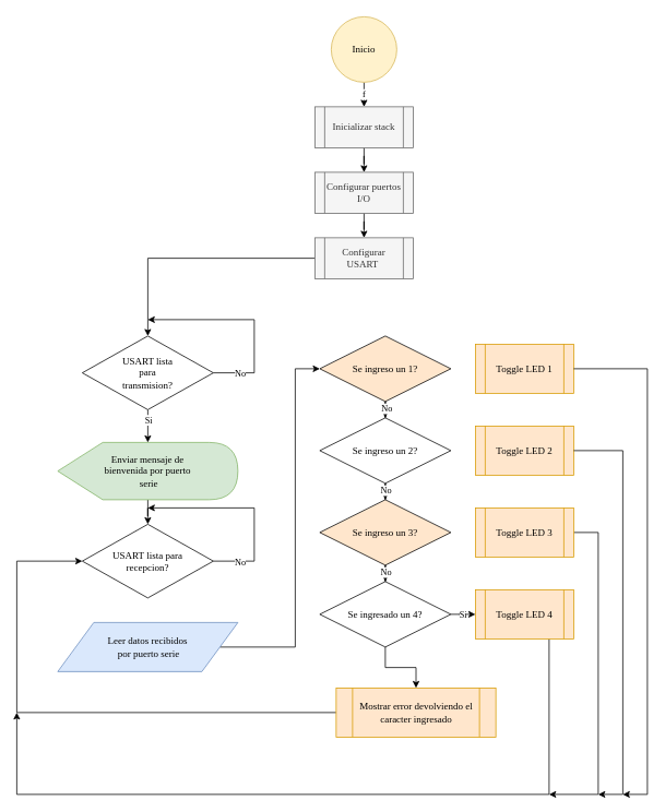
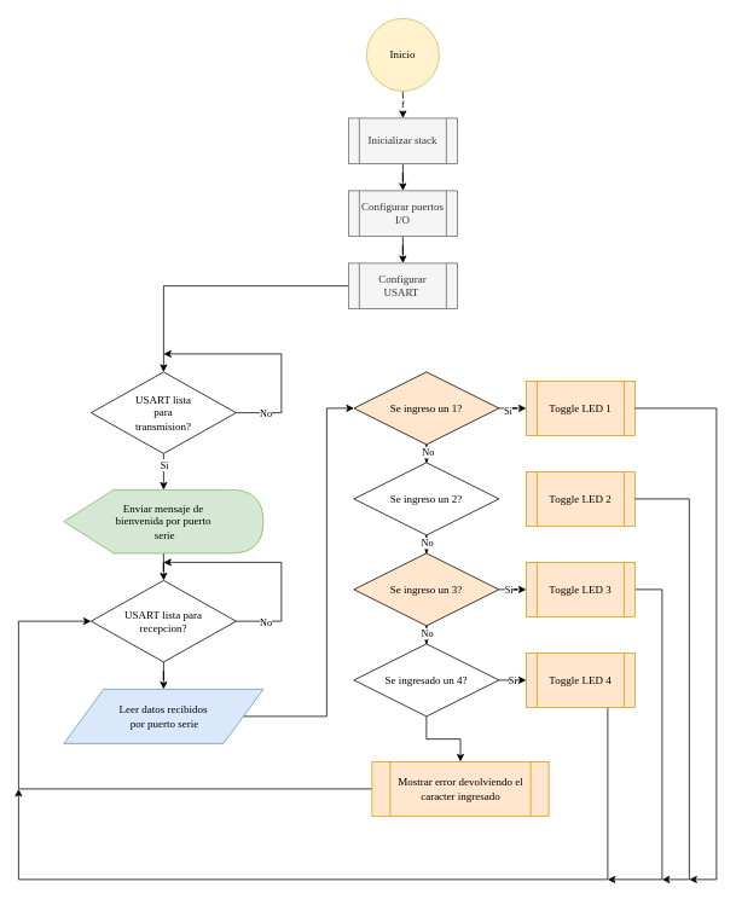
  <mxCell id="0" />
  <mxCell id="1" parent="0" />
  <mxCell id="2" value="f" style="edgeStyle=orthogonalEdgeStyle;rounded=0;orthogonalLoop=1;jettySize=auto;html=1;exitX=0.5;exitY=1;exitDx=0;exitDy=0;entryX=0.5;entryY=0;entryDx=0;entryDy=0;fontStyle=0;fontFamily=Fira Code;" parent="1" source="3" target="5" edge="1"><mxGeometry relative="1" as="geometry" /></mxCell>
  <mxCell id="3" value="Inicio&lt;br&gt;" style="ellipse;whiteSpace=wrap;html=1;aspect=fixed;fillColor=#fff2cc;strokeColor=#d6b656;fontStyle=0;fontFamily=Fira Code;" parent="1" vertex="1"><mxGeometry x="404" y="20" width="80" height="80" as="geometry" /></mxCell>
  <mxCell id="4" style="edgeStyle=orthogonalEdgeStyle;rounded=0;orthogonalLoop=1;jettySize=auto;html=1;exitX=0.5;exitY=1;exitDx=0;exitDy=0;fontStyle=0;fontFamily=Fira Code;" parent="1" source="5" target="7" edge="1"><mxGeometry relative="1" as="geometry"><mxPoint x="444" y="230" as="targetPoint" /></mxGeometry></mxCell>
  <mxCell id="5" value="Inicializar stack" style="shape=process;whiteSpace=wrap;html=1;backgroundOutline=1;fillColor=#f5f5f5;strokeColor=#666666;fontColor=#333333;fontStyle=0;fontFamily=Fira Code;" parent="1" vertex="1"><mxGeometry x="384" y="130" width="120" height="50" as="geometry" /></mxCell>
  <mxCell id="6" style="edgeStyle=orthogonalEdgeStyle;rounded=0;orthogonalLoop=1;jettySize=auto;html=1;exitX=0.5;exitY=1;exitDx=0;exitDy=0;fontStyle=0;fontFamily=Fira Code;" parent="1" source="7" target="9" edge="1"><mxGeometry relative="1" as="geometry"><mxPoint x="444" y="310" as="targetPoint" /></mxGeometry></mxCell>
  <mxCell id="7" value="Configurar puertos I/O" style="shape=process;whiteSpace=wrap;html=1;backgroundOutline=1;fillColor=#f5f5f5;strokeColor=#666666;fontColor=#333333;fontStyle=0;fontFamily=Fira Code;" parent="1" vertex="1"><mxGeometry x="384" y="210" width="120" height="50" as="geometry" /></mxCell>
  <mxCell id="8" value="" style="edgeStyle=orthogonalEdgeStyle;rounded=0;orthogonalLoop=1;jettySize=auto;html=1;fontFamily=Fira Code;" edge="1" parent="1" source="9" target="18"><mxGeometry relative="1" as="geometry" /></mxCell>
  <mxCell id="9" value="Configurar USART&amp;nbsp;" style="shape=process;whiteSpace=wrap;html=1;backgroundOutline=1;fillColor=#f5f5f5;strokeColor=#666666;fontColor=#333333;fontStyle=0;fontFamily=Fira Code;" parent="1" vertex="1"><mxGeometry x="384" y="290" width="120" height="50" as="geometry" /></mxCell>
  <mxCell id="10" value="" style="edgeStyle=orthogonalEdgeStyle;rounded=0;orthogonalLoop=1;jettySize=auto;html=1;fontFamily=Fira Code;" edge="1" parent="1" source="11" target="20"><mxGeometry relative="1" as="geometry" /></mxCell>
  <mxCell id="11" value="Enviar mensaje de &lt;br&gt;bienvenida por puerto&lt;br&gt;&amp;nbsp;serie" style="shape=display;whiteSpace=wrap;html=1;fillColor=#d5e8d4;strokeColor=#82b366;fontFamily=Fira Code;" vertex="1" parent="1"><mxGeometry x="70" y="540" width="220" height="70" as="geometry" /></mxCell>
  <mxCell id="12" value="" style="edgeStyle=orthogonalEdgeStyle;rounded=0;orthogonalLoop=1;jettySize=auto;html=1;fontFamily=Fira Code;" edge="1" parent="1" source="13" target="27"><mxGeometry relative="1" as="geometry"><Array as="points"><mxPoint x="360" y="790" /><mxPoint x="360" y="450" /></Array></mxGeometry></mxCell>
  <mxCell id="13" value="Leer datos recibidos&lt;br&gt;&amp;nbsp;por puerto serie" style="shape=parallelogram;perimeter=parallelogramPerimeter;whiteSpace=wrap;html=1;fillColor=#dae8fc;strokeColor=#6c8ebf;fontFamily=Fira Code;" vertex="1" parent="1"><mxGeometry x="70" y="760" width="220" height="60" as="geometry" /></mxCell>
  <mxCell id="14" value="" style="edgeStyle=orthogonalEdgeStyle;rounded=0;orthogonalLoop=1;jettySize=auto;html=1;fontFamily=Fira Code;" edge="1" parent="1" source="18" target="11"><mxGeometry relative="1" as="geometry" /></mxCell>
  <mxCell id="15" value="Si&lt;br&gt;" style="edgeLabel;html=1;align=center;verticalAlign=middle;resizable=0;points=[];fontFamily=Fira Code;" vertex="1" connectable="0" parent="14"><mxGeometry x="-0.415" relative="1" as="geometry"><mxPoint as="offset" /></mxGeometry></mxCell>
  <mxCell id="16" style="edgeStyle=orthogonalEdgeStyle;rounded=0;orthogonalLoop=1;jettySize=auto;html=1;exitX=1;exitY=0.5;exitDx=0;exitDy=0;fontFamily=Fira Code;" edge="1" parent="1" source="18"><mxGeometry relative="1" as="geometry"><mxPoint x="180" y="390" as="targetPoint" /><Array as="points"><mxPoint x="310" y="455" /><mxPoint x="310" y="390" /></Array></mxGeometry></mxCell>
  <mxCell id="17" value="No&lt;br&gt;" style="edgeLabel;html=1;align=center;verticalAlign=middle;resizable=0;points=[];fontFamily=Fira Code;" vertex="1" connectable="0" parent="16"><mxGeometry x="-0.742" relative="1" as="geometry"><mxPoint as="offset" /></mxGeometry></mxCell>
  <mxCell id="18" value="USART lista &lt;br&gt;para &lt;br&gt;transmision?" style="rhombus;whiteSpace=wrap;html=1;fontFamily=Fira Code;" vertex="1" parent="1"><mxGeometry x="100" y="410" width="160" height="90" as="geometry" /></mxCell>
+ <mxCell id="19" value="" style="edgeStyle=orthogonalEdgeStyle;rounded=0;orthogonalLoop=1;jettySize=auto;html=1;fontFamily=Fira Code;" edge="1" parent="1" source="20" target="13"><mxGeometry relative="1" as="geometry" /></mxCell>
  <mxCell id="20" value="USART lista para &lt;br&gt;recepcion?" style="rhombus;whiteSpace=wrap;html=1;fontFamily=Fira Code;" vertex="1" parent="1"><mxGeometry x="100" y="640" width="160" height="90" as="geometry" /></mxCell>
  <mxCell id="21" style="edgeStyle=orthogonalEdgeStyle;rounded=0;orthogonalLoop=1;jettySize=auto;html=1;exitX=1;exitY=0.5;exitDx=0;exitDy=0;fontFamily=Fira Code;" edge="1" parent="1" source="20"><mxGeometry relative="1" as="geometry"><mxPoint x="180" y="620" as="targetPoint" /><mxPoint x="270" y="685" as="sourcePoint" /><Array as="points"><mxPoint x="310" y="685" /><mxPoint x="310" y="620" /></Array></mxGeometry></mxCell>
  <mxCell id="22" value="No&lt;br&gt;" style="edgeLabel;html=1;align=center;verticalAlign=middle;resizable=0;points=[];fontFamily=Fira Code;" vertex="1" connectable="0" parent="21"><mxGeometry x="-0.742" relative="1" as="geometry"><mxPoint as="offset" /></mxGeometry></mxCell>
+ <mxCell id="23" value="" style="edgeStyle=orthogonalEdgeStyle;rounded=0;orthogonalLoop=1;jettySize=auto;html=1;fontFamily=Fira Code;" edge="1" parent="1" source="27" target="28"><mxGeometry relative="1" as="geometry" /></mxCell>
+ <mxCell id="24" value="Si&lt;br&gt;" style="edgeLabel;html=1;align=center;verticalAlign=middle;resizable=0;points=[];fontFamily=Fira Code;" vertex="1" connectable="0" parent="23"><mxGeometry x="0.2" y="2" relative="1" as="geometry"><mxPoint x="-1" y="4" as="offset" /></mxGeometry></mxCell>
  <mxCell id="25" value="" style="edgeStyle=orthogonalEdgeStyle;rounded=0;orthogonalLoop=1;jettySize=auto;html=1;fontFamily=Fira Code;" edge="1" parent="1" source="27" target="31"><mxGeometry relative="1" as="geometry" /></mxCell>
  <mxCell id="26" value="No" style="edgeLabel;html=1;align=center;verticalAlign=middle;resizable=0;points=[];fontFamily=Fira Code;" vertex="1" connectable="0" parent="25"><mxGeometry x="0.589" y="1" relative="1" as="geometry"><mxPoint as="offset" /></mxGeometry></mxCell>
  <mxCell id="27" value="Se ingreso un 1?" style="rhombus;whiteSpace=wrap;html=1;fontFamily=Fira Code;fillColor=#ffe6cc;" vertex="1" parent="1"><mxGeometry x="390" y="410" width="160" height="80" as="geometry" /></mxCell>
  <mxCell id="28" value="Toggle LED 1" style="shape=process;whiteSpace=wrap;html=1;backgroundOutline=1;fillColor=#ffe6cc;strokeColor=#d79b00;fontFamily=Fira Code;" vertex="1" parent="1"><mxGeometry x="580" y="420" width="120" height="60" as="geometry" /></mxCell>
  <mxCell id="29" value="" style="edgeStyle=orthogonalEdgeStyle;rounded=0;orthogonalLoop=1;jettySize=auto;html=1;fontFamily=Fira Code;" edge="1" parent="1" source="31" target="37"><mxGeometry relative="1" as="geometry" /></mxCell>
  <mxCell id="30" value="No" style="edgeLabel;html=1;align=center;verticalAlign=middle;resizable=0;points=[];fontFamily=Fira Code;" vertex="1" connectable="0" parent="29"><mxGeometry x="0.589" relative="1" as="geometry"><mxPoint as="offset" /></mxGeometry></mxCell>
  <mxCell id="31" value="Se ingreso un 2?" style="rhombus;whiteSpace=wrap;html=1;fontFamily=Fira Code;" vertex="1" parent="1"><mxGeometry x="390" y="510" width="160" height="80" as="geometry" /></mxCell>
  <mxCell id="32" value="Toggle LED 2" style="shape=process;whiteSpace=wrap;html=1;backgroundOutline=1;fillColor=#ffe6cc;strokeColor=#d79b00;fontFamily=Fira Code;" vertex="1" parent="1"><mxGeometry x="580" y="520" width="120" height="60" as="geometry" /></mxCell>
  <mxCell id="33" value="" style="edgeStyle=orthogonalEdgeStyle;rounded=0;orthogonalLoop=1;jettySize=auto;html=1;fontFamily=Fira Code;" edge="1" parent="1" source="37" target="44"><mxGeometry relative="1" as="geometry" /></mxCell>
  <mxCell id="34" value="No" style="edgeLabel;html=1;align=center;verticalAlign=middle;resizable=0;points=[];fontFamily=Fira Code;" vertex="1" connectable="0" parent="33"><mxGeometry x="0.6" relative="1" as="geometry"><mxPoint as="offset" /></mxGeometry></mxCell>
+ <mxCell id="35" value="" style="edgeStyle=orthogonalEdgeStyle;rounded=0;orthogonalLoop=1;jettySize=auto;html=1;fontFamily=Fira Code;" edge="1" parent="1" source="37" target="39"><mxGeometry relative="1" as="geometry" /></mxCell>
+ <mxCell id="36" value="Si&lt;br&gt;" style="edgeLabel;html=1;align=center;verticalAlign=middle;resizable=0;points=[];fontFamily=Fira Code;" vertex="1" connectable="0" parent="35"><mxGeometry x="0.2" relative="1" as="geometry"><mxPoint as="offset" /></mxGeometry></mxCell>
  <mxCell id="37" value="Se ingreso un 3?" style="rhombus;whiteSpace=wrap;html=1;fontFamily=Fira Code;fillColor=#ffe6cc;" vertex="1" parent="1"><mxGeometry x="390" y="610" width="160" height="80" as="geometry" /></mxCell>
  <mxCell id="38" style="edgeStyle=orthogonalEdgeStyle;rounded=0;orthogonalLoop=1;jettySize=auto;html=1;fontFamily=Fira Code;" edge="1" parent="1" source="39"><mxGeometry relative="1" as="geometry"><mxPoint x="670" y="970" as="targetPoint" /><Array as="points"><mxPoint x="730" y="650" /><mxPoint x="730" y="970" /></Array></mxGeometry></mxCell>
  <mxCell id="39" value="Toggle LED 3" style="shape=process;whiteSpace=wrap;html=1;backgroundOutline=1;fillColor=#ffe6cc;strokeColor=#d79b00;fontFamily=Fira Code;" vertex="1" parent="1"><mxGeometry x="580" y="620" width="120" height="60" as="geometry" /></mxCell>
  <mxCell id="40" style="edgeStyle=orthogonalEdgeStyle;rounded=0;orthogonalLoop=1;jettySize=auto;html=1;fontFamily=Fira Code;" edge="1" parent="1" source="41"><mxGeometry relative="1" as="geometry"><mxPoint x="20" y="870" as="targetPoint" /><Array as="points"><mxPoint x="670" y="970" /><mxPoint x="20" y="970" /><mxPoint x="20" y="870" /></Array></mxGeometry></mxCell>
  <mxCell id="41" value="Toggle LED 4" style="shape=process;whiteSpace=wrap;html=1;backgroundOutline=1;fillColor=#ffe6cc;strokeColor=#d79b00;fontFamily=Fira Code;" vertex="1" parent="1"><mxGeometry x="580" y="720" width="120" height="60" as="geometry" /></mxCell>
  <mxCell id="42" value="Si" style="edgeStyle=orthogonalEdgeStyle;rounded=0;orthogonalLoop=1;jettySize=auto;html=1;fontFamily=Fira Code;" edge="1" parent="1" source="44" target="41"><mxGeometry relative="1" as="geometry" /></mxCell>
  <mxCell id="43" value="" style="edgeStyle=orthogonalEdgeStyle;rounded=0;orthogonalLoop=1;jettySize=auto;html=1;fontFamily=Fira Code;" edge="1" parent="1" source="44" target="46"><mxGeometry relative="1" as="geometry" /></mxCell>
  <mxCell id="44" value="Se ingresado un 4?" style="rhombus;whiteSpace=wrap;html=1;fontFamily=Fira Code;" vertex="1" parent="1"><mxGeometry x="390" y="710" width="160" height="80" as="geometry" /></mxCell>
  <mxCell id="45" style="edgeStyle=orthogonalEdgeStyle;rounded=0;orthogonalLoop=1;jettySize=auto;html=1;entryX=0;entryY=0.5;entryDx=0;entryDy=0;fontFamily=Fira Code;" edge="1" parent="1" source="46" target="20"><mxGeometry relative="1" as="geometry"><mxPoint x="50" y="680" as="targetPoint" /><Array as="points"><mxPoint x="20" y="870" /><mxPoint x="20" y="685" /></Array></mxGeometry></mxCell>
  <mxCell id="46" value="Mostrar error devolviendo el caracter ingresado" style="shape=process;whiteSpace=wrap;html=1;backgroundOutline=1;fillColor=#ffe6cc;strokeColor=#d79b00;fontFamily=Fira Code;" vertex="1" parent="1"><mxGeometry x="410" y="840" width="195" height="60" as="geometry" /></mxCell>
  <mxCell id="47" style="edgeStyle=orthogonalEdgeStyle;rounded=0;orthogonalLoop=1;jettySize=auto;html=1;exitX=1;exitY=0.5;exitDx=0;exitDy=0;fontFamily=Fira Code;" edge="1" parent="1" source="32"><mxGeometry relative="1" as="geometry"><mxPoint x="730" y="970" as="targetPoint" /><mxPoint x="760" y="650" as="sourcePoint" /><Array as="points"><mxPoint x="760" y="550" /><mxPoint x="760" y="970" /></Array></mxGeometry></mxCell>
  <mxCell id="48" style="edgeStyle=orthogonalEdgeStyle;rounded=0;orthogonalLoop=1;jettySize=auto;html=1;exitX=1;exitY=0.5;exitDx=0;exitDy=0;fontFamily=Fira Code;" edge="1" parent="1" source="28"><mxGeometry relative="1" as="geometry"><mxPoint x="760" y="970" as="targetPoint" /><mxPoint x="740" y="560" as="sourcePoint" /><Array as="points"><mxPoint x="790" y="450" /><mxPoint x="790" y="970" /></Array></mxGeometry></mxCell>
